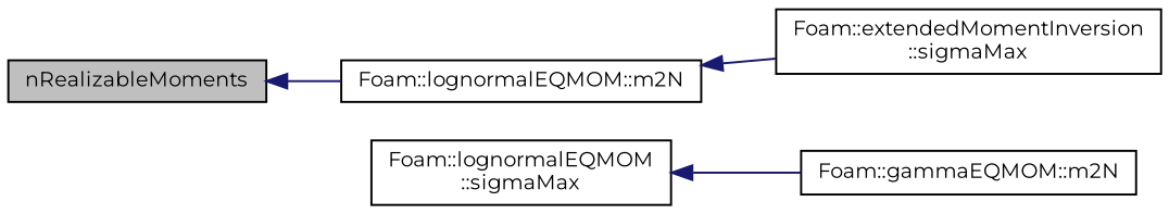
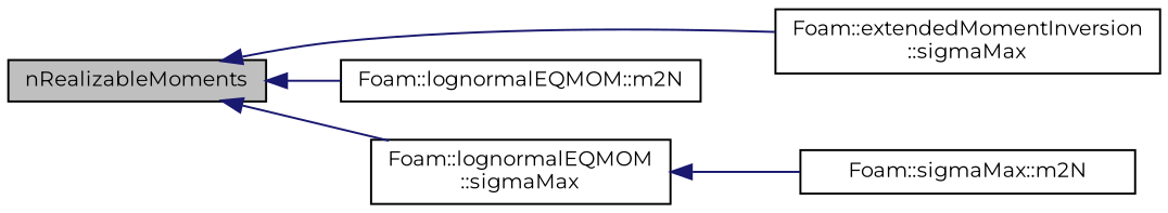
  digraph {
    fontname=Montserrat
    rankdir=LR
    node [color=black fontname=Montserrat fontsize=10 shape=record]
    edge [color=midnightblue dir=back fontname=Montserrat fontsize=10 labelfontname=Helvetica labelfontsize=10 style=solid]
    n1 [fillcolor=grey75 fontcolor=black height=0.2 label=nRealizableMoments style=filled width=0.4]
    n2 [height=0.2 label="Foam::extendedMomentInversion\l::sigmaMax" width=0.4]
    n3 [height=0.2 label="Foam::lognormalEQMOM::m2N" width=0.4]
    n4 [height=0.2 label="Foam::lognormalEQMOM\l::sigmaMax" width=0.4]
-   n5 [height=0.2 label="Foam::gammaEQMOM::m2N" width=0.4]
-   n3 -> n2
+   n5 [height=0.2 label="Foam::sigmaMax::m2N" width=0.4]
+   n1 -> n2
    n1 -> n3
+   n1 -> n4
    n4 -> n5
  }
